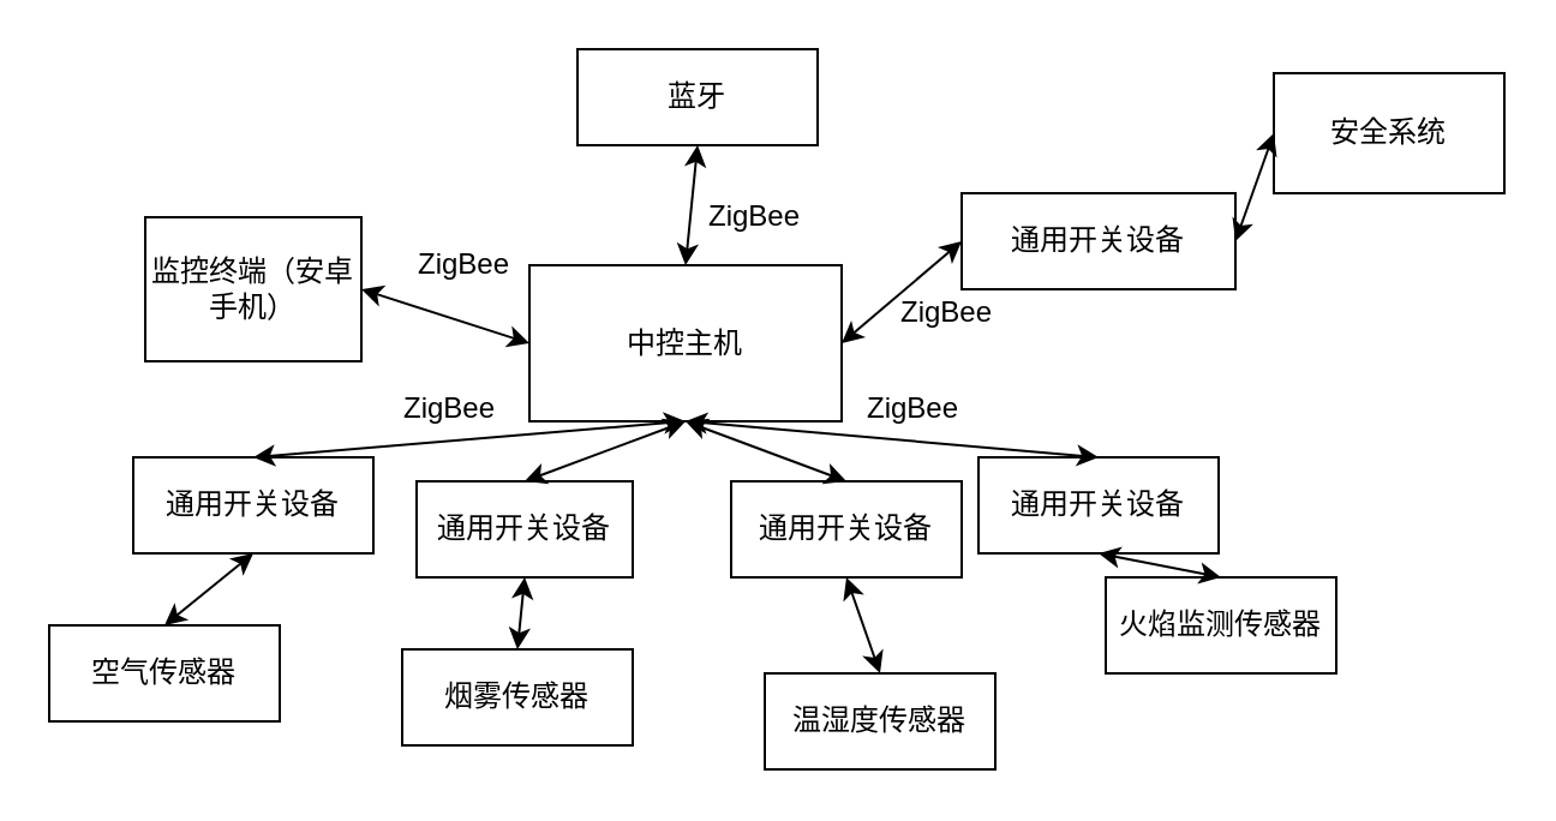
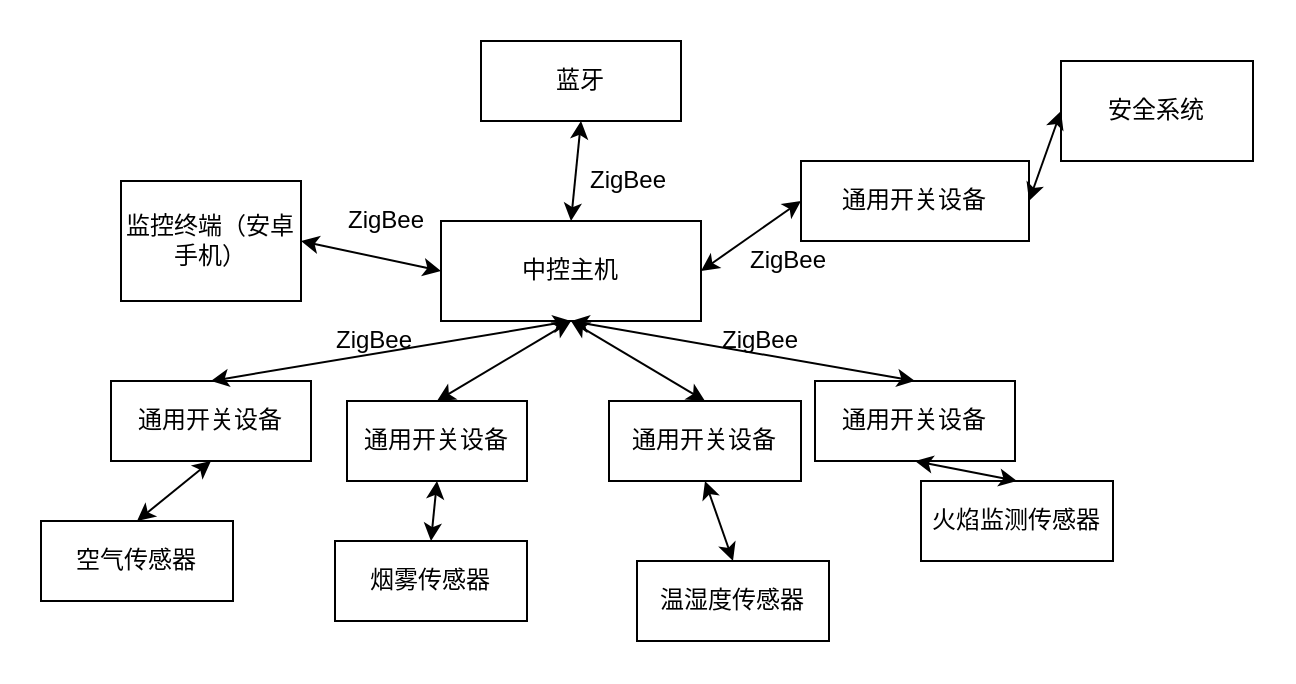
  <mxCell id="0" />
  <mxCell id="1" parent="0" />
- <mxCell id="2" value="中控主机" style="rounded=0;whiteSpace=wrap;html=1;" vertex="1" parent="1"><mxGeometry x="220" y="110" width="130" height="65" as="geometry" /></mxCell>
+ <mxCell id="2" value="中控主机" style="rounded=0;whiteSpace=wrap;html=1;" vertex="1" parent="1"><mxGeometry x="220" y="110" width="130" height="50" as="geometry" /></mxCell>
  <mxCell id="3" value="" style="endArrow=classic;startArrow=classic;html=1;entryX=0.5;entryY=1;entryDx=0;entryDy=0;exitX=0.5;exitY=0;exitDx=0;exitDy=0;" edge="1" parent="1" source="2" target="4"><mxGeometry width="50" height="50" relative="1" as="geometry"><mxPoint x="300" y="110" as="sourcePoint" /><mxPoint x="310" y="50" as="targetPoint" /></mxGeometry></mxCell>
  <mxCell id="4" value="蓝牙" style="rounded=0;whiteSpace=wrap;html=1;" vertex="1" parent="1"><mxGeometry x="240" y="20" width="100" height="40" as="geometry" /></mxCell>
  <mxCell id="5" value="" style="endArrow=classic;startArrow=classic;html=1;exitX=0;exitY=0.5;exitDx=0;exitDy=0;entryX=1;entryY=0.5;entryDx=0;entryDy=0;" edge="1" parent="1" source="2" target="6"><mxGeometry width="50" height="50" relative="1" as="geometry"><mxPoint x="280" y="130" as="sourcePoint" /><mxPoint x="110" y="140" as="targetPoint" /><Array as="points" /></mxGeometry></mxCell>
  <mxCell id="6" value="监控终端（安卓手机）" style="rounded=0;whiteSpace=wrap;html=1;" vertex="1" parent="1"><mxGeometry x="60" y="90" width="90" height="60" as="geometry" /></mxCell>
  <mxCell id="7" value="通用开关设备" style="rounded=0;whiteSpace=wrap;html=1;" vertex="1" parent="1"><mxGeometry x="55" y="190" width="100" height="40" as="geometry" /></mxCell>
  <mxCell id="8" value="通用开关设备" style="rounded=0;whiteSpace=wrap;html=1;" vertex="1" parent="1"><mxGeometry x="173" y="200" width="90" height="40" as="geometry" /></mxCell>
  <mxCell id="9" value="通用开关设备" style="rounded=0;whiteSpace=wrap;html=1;" vertex="1" parent="1"><mxGeometry x="304" y="200" width="96" height="40" as="geometry" /></mxCell>
  <mxCell id="10" value="通用开关设备" style="rounded=0;whiteSpace=wrap;html=1;" vertex="1" parent="1"><mxGeometry x="407" y="190" width="100" height="40" as="geometry" /></mxCell>
  <mxCell id="11" value="通用开关设备" style="rounded=0;whiteSpace=wrap;html=1;" vertex="1" parent="1"><mxGeometry x="400" y="80" width="114" height="40" as="geometry" /></mxCell>
  <mxCell id="12" value="" style="endArrow=classic;startArrow=classic;html=1;entryX=0;entryY=0.5;entryDx=0;entryDy=0;exitX=1;exitY=0.5;exitDx=0;exitDy=0;" edge="1" parent="1" source="2" target="11"><mxGeometry width="50" height="50" relative="1" as="geometry"><mxPoint x="340" y="160" as="sourcePoint" /><mxPoint x="350" y="100" as="targetPoint" /></mxGeometry></mxCell>
  <mxCell id="13" value="空气传感器" style="rounded=0;whiteSpace=wrap;html=1;" vertex="1" parent="1"><mxGeometry x="20" y="260" width="96" height="40" as="geometry" /></mxCell>
  <mxCell id="14" value="烟雾传感器" style="rounded=0;whiteSpace=wrap;html=1;" vertex="1" parent="1"><mxGeometry x="167" y="270" width="96" height="40" as="geometry" /></mxCell>
  <mxCell id="15" value="温湿度传感器" style="rounded=0;whiteSpace=wrap;html=1;" vertex="1" parent="1"><mxGeometry x="318" y="280" width="96" height="40" as="geometry" /></mxCell>
  <mxCell id="16" value="火焰监测传感器" style="rounded=0;whiteSpace=wrap;html=1;" vertex="1" parent="1"><mxGeometry x="460" y="240" width="96" height="40" as="geometry" /></mxCell>
  <mxCell id="17" value="安全系统" style="rounded=0;whiteSpace=wrap;html=1;" vertex="1" parent="1"><mxGeometry x="530" y="30" width="96" height="50" as="geometry" /></mxCell>
  <mxCell id="18" value="" style="endArrow=classic;startArrow=classic;html=1;entryX=0.5;entryY=1;entryDx=0;entryDy=0;exitX=0.5;exitY=0;exitDx=0;exitDy=0;" edge="1" parent="1" source="9" target="2"><mxGeometry width="50" height="50" relative="1" as="geometry"><mxPoint x="310" y="210" as="sourcePoint" /><mxPoint x="360" y="160" as="targetPoint" /></mxGeometry></mxCell>
  <mxCell id="19" value="" style="endArrow=classic;startArrow=classic;html=1;entryX=0.5;entryY=1;entryDx=0;entryDy=0;exitX=0.5;exitY=0;exitDx=0;exitDy=0;" edge="1" parent="1" source="13" target="7"><mxGeometry width="50" height="50" relative="1" as="geometry"><mxPoint x="60" y="310" as="sourcePoint" /><mxPoint x="110" y="260" as="targetPoint" /></mxGeometry></mxCell>
  <mxCell id="20" value="" style="endArrow=classic;startArrow=classic;html=1;entryX=0.5;entryY=1;entryDx=0;entryDy=0;exitX=0.5;exitY=0;exitDx=0;exitDy=0;" edge="1" parent="1" source="14" target="8"><mxGeometry width="50" height="50" relative="1" as="geometry"><mxPoint x="100" y="310" as="sourcePoint" /><mxPoint x="100" y="270" as="targetPoint" /><Array as="points" /></mxGeometry></mxCell>
  <mxCell id="21" value="" style="endArrow=classic;startArrow=classic;html=1;entryX=0.5;entryY=1;entryDx=0;entryDy=0;exitX=0.5;exitY=0;exitDx=0;exitDy=0;" edge="1" parent="1" source="15" target="9"><mxGeometry width="50" height="50" relative="1" as="geometry"><mxPoint x="110" y="320" as="sourcePoint" /><mxPoint x="110" y="280" as="targetPoint" /></mxGeometry></mxCell>
  <mxCell id="22" value="" style="endArrow=classic;startArrow=classic;html=1;entryX=0.5;entryY=1;entryDx=0;entryDy=0;exitX=0.5;exitY=0;exitDx=0;exitDy=0;" edge="1" parent="1" source="16" target="10"><mxGeometry width="50" height="50" relative="1" as="geometry"><mxPoint x="358" y="310" as="sourcePoint" /><mxPoint x="358" y="270" as="targetPoint" /></mxGeometry></mxCell>
  <mxCell id="23" value="" style="endArrow=classic;startArrow=classic;html=1;entryX=0.5;entryY=1;entryDx=0;entryDy=0;exitX=0.5;exitY=0;exitDx=0;exitDy=0;" edge="1" parent="1" source="10" target="2"><mxGeometry width="50" height="50" relative="1" as="geometry"><mxPoint x="358" y="230" as="sourcePoint" /><mxPoint x="290" y="190" as="targetPoint" /></mxGeometry></mxCell>
  <mxCell id="24" value="" style="endArrow=classic;startArrow=classic;html=1;entryX=0.5;entryY=1;entryDx=0;entryDy=0;exitX=0.5;exitY=0;exitDx=0;exitDy=0;" edge="1" parent="1" source="8" target="2"><mxGeometry width="50" height="50" relative="1" as="geometry"><mxPoint x="368" y="240" as="sourcePoint" /><mxPoint x="300" y="200" as="targetPoint" /></mxGeometry></mxCell>
  <mxCell id="25" value="" style="endArrow=classic;startArrow=classic;html=1;entryX=0.5;entryY=1;entryDx=0;entryDy=0;exitX=0.5;exitY=0;exitDx=0;exitDy=0;" edge="1" parent="1" source="7" target="2"><mxGeometry width="50" height="50" relative="1" as="geometry"><mxPoint x="378" y="250" as="sourcePoint" /><mxPoint x="310" y="210" as="targetPoint" /></mxGeometry></mxCell>
  <mxCell id="26" value="" style="endArrow=classic;startArrow=classic;html=1;entryX=1;entryY=0.5;entryDx=0;entryDy=0;exitX=0;exitY=0.5;exitDx=0;exitDy=0;" edge="1" parent="1" source="17" target="11"><mxGeometry width="50" height="50" relative="1" as="geometry"><mxPoint x="388" y="260" as="sourcePoint" /><mxPoint x="320" y="220" as="targetPoint" /></mxGeometry></mxCell>
  <mxCell id="27" value="ZigBee" style="text;html=1;strokeColor=none;fillColor=none;align=center;verticalAlign=middle;whiteSpace=wrap;rounded=0;" vertex="1" parent="1"><mxGeometry x="294" y="80" width="40" height="20" as="geometry" /></mxCell>
  <mxCell id="28" value="ZigBee" style="text;html=1;strokeColor=none;fillColor=none;align=center;verticalAlign=middle;whiteSpace=wrap;rounded=0;" vertex="1" parent="1"><mxGeometry x="173" y="100" width="40" height="20" as="geometry" /></mxCell>
  <mxCell id="29" value="ZigBee" style="text;html=1;strokeColor=none;fillColor=none;align=center;verticalAlign=middle;whiteSpace=wrap;rounded=0;" vertex="1" parent="1"><mxGeometry x="374" y="120" width="40" height="20" as="geometry" /></mxCell>
  <mxCell id="30" value="ZigBee" style="text;html=1;strokeColor=none;fillColor=none;align=center;verticalAlign=middle;whiteSpace=wrap;rounded=0;" vertex="1" parent="1"><mxGeometry x="167" y="160" width="40" height="20" as="geometry" /></mxCell>
  <mxCell id="31" value="ZigBee" style="text;html=1;strokeColor=none;fillColor=none;align=center;verticalAlign=middle;whiteSpace=wrap;rounded=0;" vertex="1" parent="1"><mxGeometry x="360" y="160" width="40" height="20" as="geometry" /></mxCell>
